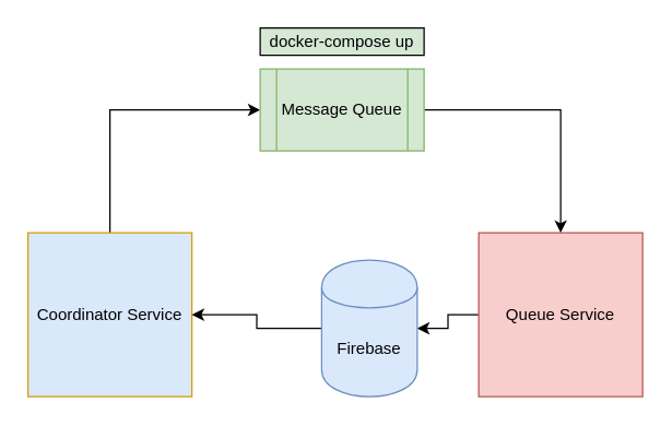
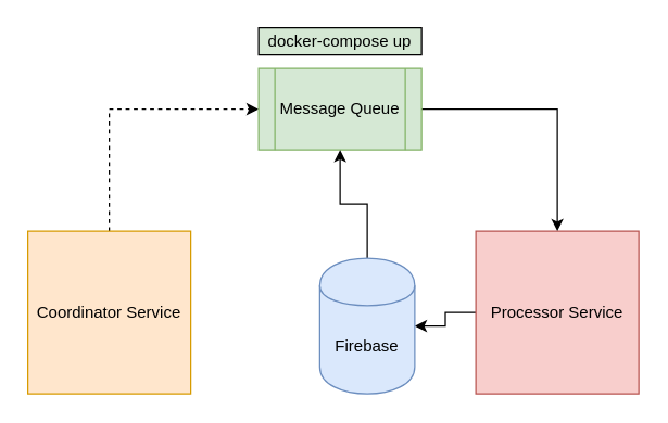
  <mxCell id="0" />
  <mxCell id="1" parent="0" />
- <mxCell id="2" style="edgeStyle=orthogonalEdgeStyle;rounded=0;orthogonalLoop=1;jettySize=auto;html=1;entryX=0;entryY=0.5;entryDx=0;entryDy=0;" parent="1" source="3" target="7" edge="1"><mxGeometry relative="1" as="geometry"><Array as="points"><mxPoint x="80" y="80" /></Array></mxGeometry></mxCell>
- <mxCell id="3" value="Coordinator Service" style="whiteSpace=wrap;html=1;aspect=fixed;fillColor=#dae8fc;strokeColor=#d79b00;" parent="1" vertex="1"><mxGeometry x="20" y="170" width="120" height="120" as="geometry" /></mxCell>
+ <mxCell id="2" style="edgeStyle=orthogonalEdgeStyle;rounded=0;orthogonalLoop=1;jettySize=auto;html=1;entryX=0;entryY=0.5;entryDx=0;entryDy=0;dashed=1;" parent="1" source="3" target="7" edge="1"><mxGeometry relative="1" as="geometry"><Array as="points"><mxPoint x="80" y="80" /></Array></mxGeometry></mxCell>
+ <mxCell id="3" value="Coordinator Service" style="whiteSpace=wrap;html=1;aspect=fixed;fillColor=#ffe6cc;strokeColor=#d79b00;" parent="1" vertex="1"><mxGeometry x="20" y="170" width="120" height="120" as="geometry" /></mxCell>
  <mxCell id="4" style="edgeStyle=orthogonalEdgeStyle;rounded=0;orthogonalLoop=1;jettySize=auto;html=1;entryX=1;entryY=0.5;entryDx=0;entryDy=0;" parent="1" source="5" target="9" edge="1"><mxGeometry relative="1" as="geometry" /></mxCell>
- <mxCell id="5" value="Queue Service" style="whiteSpace=wrap;html=1;aspect=fixed;fillColor=#f8cecc;strokeColor=#b85450;" parent="1" vertex="1"><mxGeometry x="350" y="170" width="120" height="120" as="geometry" /></mxCell>
+ <mxCell id="5" value="Processor Service" style="whiteSpace=wrap;html=1;aspect=fixed;fillColor=#f8cecc;strokeColor=#b85450;" parent="1" vertex="1"><mxGeometry x="350" y="170" width="120" height="120" as="geometry" /></mxCell>
  <mxCell id="6" style="edgeStyle=orthogonalEdgeStyle;rounded=0;orthogonalLoop=1;jettySize=auto;html=1;entryX=0.5;entryY=0;entryDx=0;entryDy=0;" parent="1" source="7" target="5" edge="1"><mxGeometry relative="1" as="geometry" /></mxCell>
  <mxCell id="7" value="Message Queue" style="shape=process;whiteSpace=wrap;html=1;backgroundOutline=1;fillColor=#d5e8d4;strokeColor=#82b366;" parent="1" vertex="1"><mxGeometry x="190" y="50" width="120" height="60" as="geometry" /></mxCell>
- <mxCell id="8" style="edgeStyle=orthogonalEdgeStyle;rounded=0;orthogonalLoop=1;jettySize=auto;html=1;entryX=1;entryY=0.5;entryDx=0;entryDy=0;" parent="1" source="9" target="3" edge="1"><mxGeometry relative="1" as="geometry" /></mxCell>
+ <mxCell id="8" style="edgeStyle=orthogonalEdgeStyle;rounded=0;orthogonalLoop=1;jettySize=auto;html=1;" parent="1" source="9" target="7" edge="1"><mxGeometry relative="1" as="geometry" /></mxCell>
  <mxCell id="9" value="Firebase" style="shape=cylinder;whiteSpace=wrap;html=1;boundedLbl=1;backgroundOutline=1;fillColor=#dae8fc;strokeColor=#6c8ebf;" parent="1" vertex="1"><mxGeometry x="235" y="190" width="70" height="100" as="geometry" /></mxCell>
  <mxCell id="10" value="docker-compose up" style="rounded=0;whiteSpace=wrap;html=1;fillColor=#d5e8d4;" parent="1" vertex="1"><mxGeometry x="190" y="20" width="120" height="20" as="geometry" /></mxCell>
